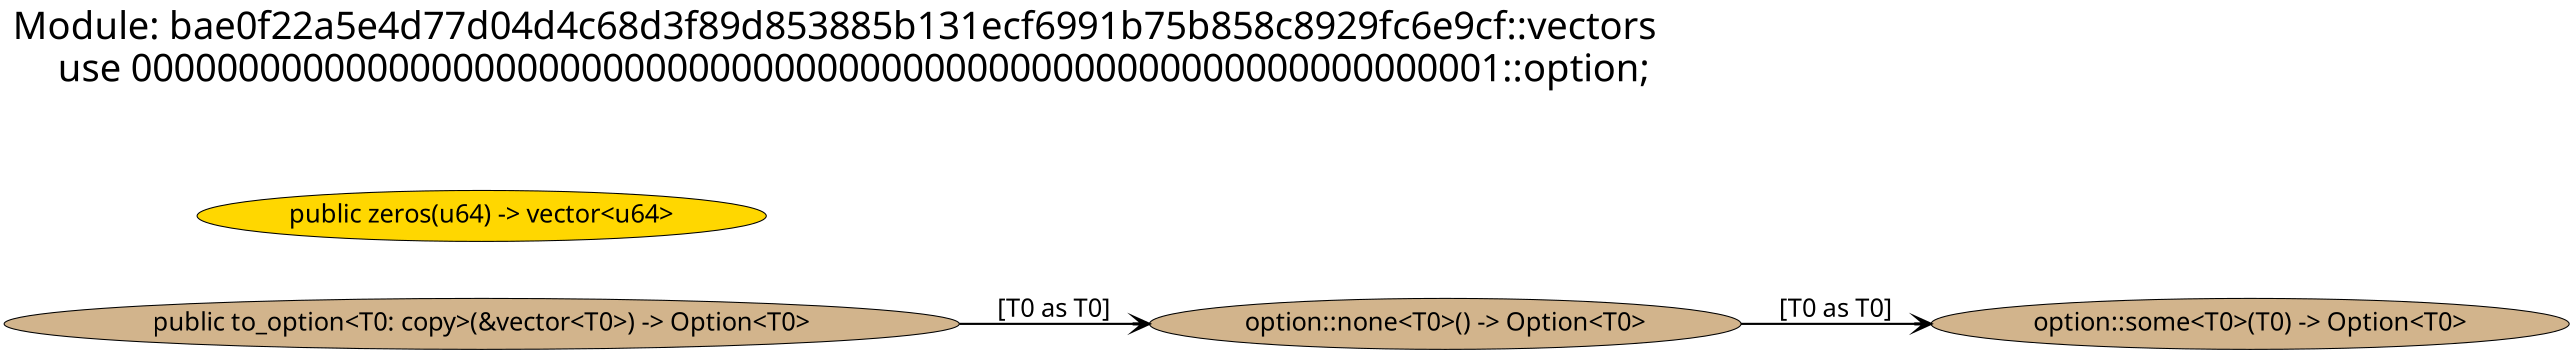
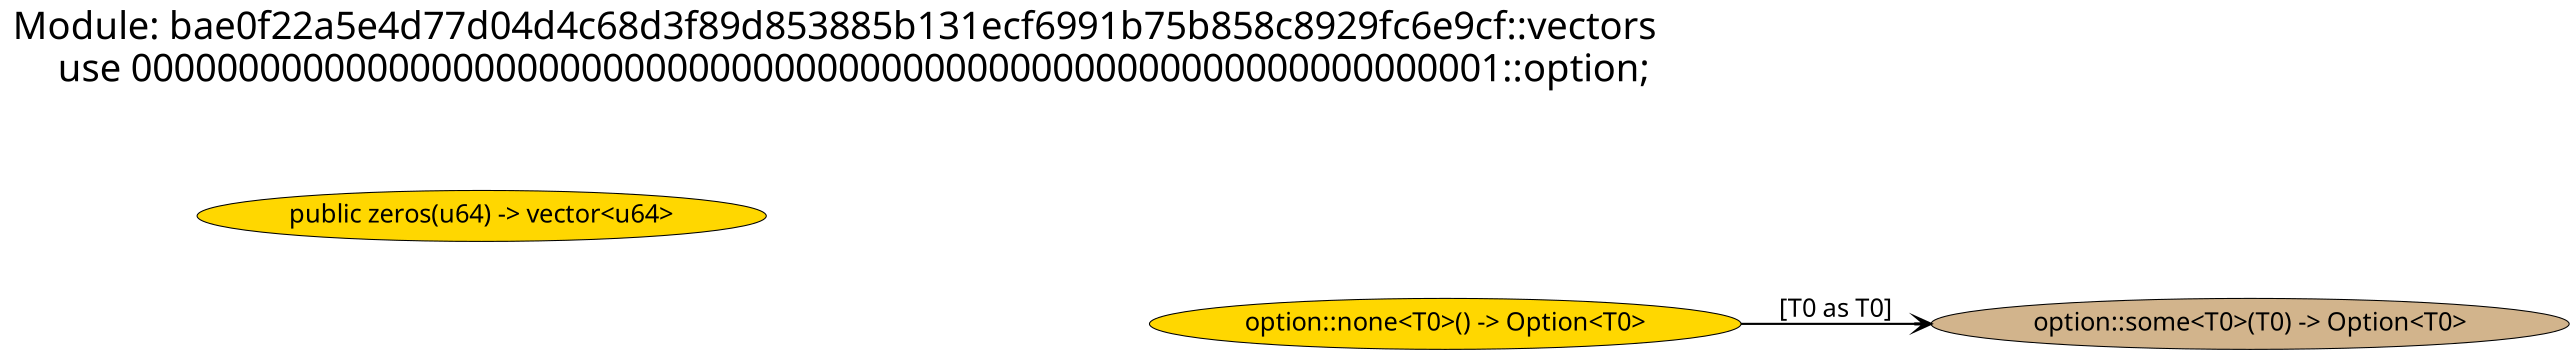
  digraph {
    concentrate=false
    fontname="Noto Sans"
    fontsize=36
    label="Module: bae0f22a5e4d77d04d4c68d3f89d853885b131ecf6991b75b858c8929fc6e9cf::vectors\n    use 0000000000000000000000000000000000000000000000000000000000000001::option;"
    labeljust=l
    labelloc=t
    nodesep=0.75
    rankdir=LR
    ranksep=1.0
    splines=true
    node [fillcolor=gold fontname="Noto Sans" fontsize=24 shape=ellipse style=filled]
    edge [arrowhead=vee arrowsize=1.5 fontname="Noto Sans" fontsize=24 style=bold]
-   n1 [fillcolor=tan label="option::none<T0>() -> Option<T0>"]
+   n1 [label="option::none<T0>() -> Option<T0>"]
    n2 [fillcolor=tan label="option::some<T0>(T0) -> Option<T0>"]
-   n3 [fillcolor=tan label="public to_option<T0: copy>(&vector<T0>) -> Option<T0>"]
    n4 [label="public zeros(u64) -> vector<u64>"]
    n1 -> n2 [label="[T0 as T0]"]
-   n3 -> n1 [label="[T0 as T0]"]
  }
